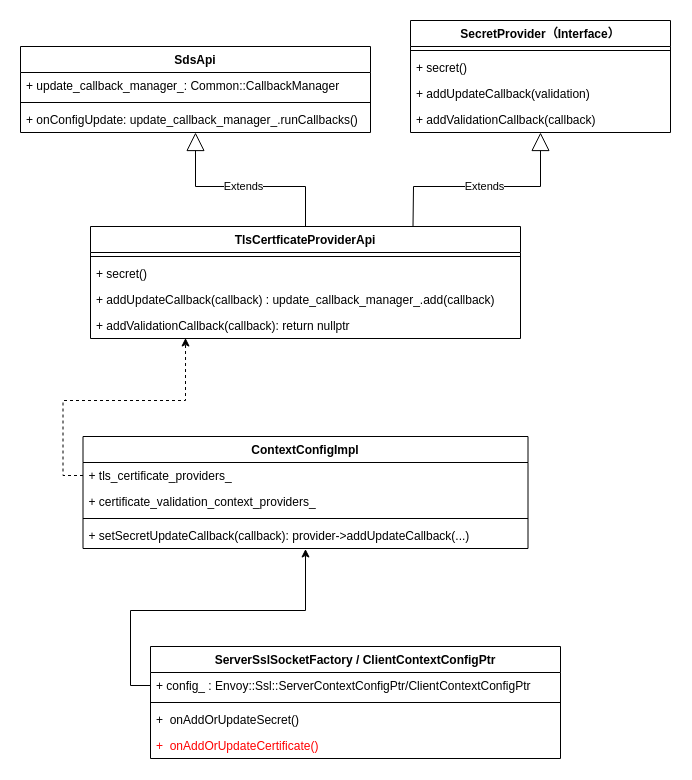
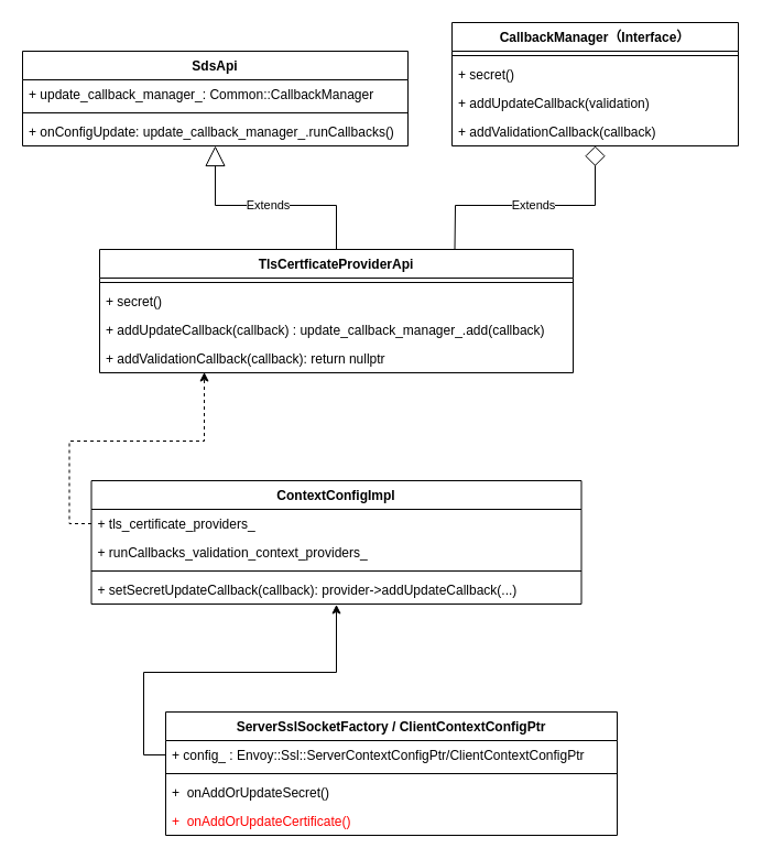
  <mxCell id="0" />
  <mxCell id="1" parent="0" />
  <mxCell id="2" value="SdsApi" style="swimlane;fontStyle=1;align=center;verticalAlign=top;childLayout=stackLayout;horizontal=1;startSize=26;horizontalStack=0;resizeParent=1;resizeParentMax=0;resizeLast=0;collapsible=1;marginBottom=0;" vertex="1" parent="1"><mxGeometry x="20" y="46" width="350" height="86" as="geometry" /></mxCell>
  <mxCell id="3" value="+ update_callback_manager_: Common::CallbackManager" style="text;strokeColor=none;fillColor=none;align=left;verticalAlign=top;spacingLeft=4;spacingRight=4;overflow=hidden;rotatable=0;points=[[0,0.5],[1,0.5]];portConstraint=eastwest;" vertex="1" parent="2"><mxGeometry y="26" width="350" height="26" as="geometry" /></mxCell>
  <mxCell id="4" value="" style="line;strokeWidth=1;fillColor=none;align=left;verticalAlign=middle;spacingTop=-1;spacingLeft=3;spacingRight=3;rotatable=0;labelPosition=right;points=[];portConstraint=eastwest;" vertex="1" parent="2"><mxGeometry y="52" width="350" height="8" as="geometry" /></mxCell>
  <mxCell id="5" value="+ onConfigUpdate: update_callback_manager_.runCallbacks()" style="text;strokeColor=none;fillColor=none;align=left;verticalAlign=top;spacingLeft=4;spacingRight=4;overflow=hidden;rotatable=0;points=[[0,0.5],[1,0.5]];portConstraint=eastwest;" vertex="1" parent="2"><mxGeometry y="60" width="350" height="26" as="geometry" /></mxCell>
  <mxCell id="6" value="TlsCertficateProviderApi" style="swimlane;fontStyle=1;align=center;verticalAlign=top;childLayout=stackLayout;horizontal=1;startSize=26;horizontalStack=0;resizeParent=1;resizeParentMax=0;resizeLast=0;collapsible=1;marginBottom=0;" vertex="1" parent="1"><mxGeometry x="90" y="226" width="430" height="112" as="geometry" /></mxCell>
  <mxCell id="7" value="" style="line;strokeWidth=1;fillColor=none;align=left;verticalAlign=middle;spacingTop=-1;spacingLeft=3;spacingRight=3;rotatable=0;labelPosition=right;points=[];portConstraint=eastwest;" vertex="1" parent="6"><mxGeometry y="26" width="430" height="8" as="geometry" /></mxCell>
  <mxCell id="8" value="+ secret()" style="text;strokeColor=none;fillColor=none;align=left;verticalAlign=top;spacingLeft=4;spacingRight=4;overflow=hidden;rotatable=0;points=[[0,0.5],[1,0.5]];portConstraint=eastwest;" vertex="1" parent="6"><mxGeometry y="34" width="430" height="26" as="geometry" /></mxCell>
  <mxCell id="9" value="+ addUpdateCallback(callback) : update_callback_manager_.add(callback) " style="text;strokeColor=none;fillColor=none;align=left;verticalAlign=top;spacingLeft=4;spacingRight=4;overflow=hidden;rotatable=0;points=[[0,0.5],[1,0.5]];portConstraint=eastwest;" vertex="1" parent="6"><mxGeometry y="60" width="430" height="26" as="geometry" /></mxCell>
  <mxCell id="10" value="+ addValidationCallback(callback): return nullptr" style="text;strokeColor=none;fillColor=none;align=left;verticalAlign=top;spacingLeft=4;spacingRight=4;overflow=hidden;rotatable=0;points=[[0,0.5],[1,0.5]];portConstraint=eastwest;" vertex="1" parent="6"><mxGeometry y="86" width="430" height="26" as="geometry" /></mxCell>
  <mxCell id="11" value="Extends" style="endArrow=block;endSize=16;endFill=0;html=1;rounded=0;exitX=0.5;exitY=0;exitDx=0;exitDy=0;" edge="1" parent="1" source="6" target="5"><mxGeometry width="160" relative="1" as="geometry"><mxPoint x="180" y="186" as="sourcePoint" /><mxPoint x="340" y="186" as="targetPoint" /><Array as="points"><mxPoint x="305" y="186" /><mxPoint x="195" y="186" /></Array></mxGeometry></mxCell>
- <mxCell id="12" value="SecretProvider（Interface）" style="swimlane;fontStyle=1;align=center;verticalAlign=top;childLayout=stackLayout;horizontal=1;startSize=26;horizontalStack=0;resizeParent=1;resizeParentMax=0;resizeLast=0;collapsible=1;marginBottom=0;" vertex="1" parent="1"><mxGeometry x="410" y="20" width="260" height="112" as="geometry" /></mxCell>
+ <mxCell id="12" value="CallbackManager（Interface）" style="swimlane;fontStyle=1;align=center;verticalAlign=top;childLayout=stackLayout;horizontal=1;startSize=26;horizontalStack=0;resizeParent=1;resizeParentMax=0;resizeLast=0;collapsible=1;marginBottom=0;" vertex="1" parent="1"><mxGeometry x="410" y="20" width="260" height="112" as="geometry" /></mxCell>
  <mxCell id="13" value="" style="line;strokeWidth=1;fillColor=none;align=left;verticalAlign=middle;spacingTop=-1;spacingLeft=3;spacingRight=3;rotatable=0;labelPosition=right;points=[];portConstraint=eastwest;" vertex="1" parent="12"><mxGeometry y="26" width="260" height="8" as="geometry" /></mxCell>
  <mxCell id="14" value="+ secret()" style="text;strokeColor=none;fillColor=none;align=left;verticalAlign=top;spacingLeft=4;spacingRight=4;overflow=hidden;rotatable=0;points=[[0,0.5],[1,0.5]];portConstraint=eastwest;" vertex="1" parent="12"><mxGeometry y="34" width="260" height="26" as="geometry" /></mxCell>
  <mxCell id="15" value="+ addUpdateCallback(validation)" style="text;strokeColor=none;fillColor=none;align=left;verticalAlign=top;spacingLeft=4;spacingRight=4;overflow=hidden;rotatable=0;points=[[0,0.5],[1,0.5]];portConstraint=eastwest;" vertex="1" parent="12"><mxGeometry y="60" width="260" height="26" as="geometry" /></mxCell>
  <mxCell id="16" value="+ addValidationCallback(callback)" style="text;strokeColor=none;fillColor=none;align=left;verticalAlign=top;spacingLeft=4;spacingRight=4;overflow=hidden;rotatable=0;points=[[0,0.5],[1,0.5]];portConstraint=eastwest;" vertex="1" parent="12"><mxGeometry y="86" width="260" height="26" as="geometry" /></mxCell>
- <mxCell id="17" value="Extends" style="endArrow=block;endSize=16;endFill=0;html=1;rounded=0;exitX=0.75;exitY=0;exitDx=0;exitDy=0;" edge="1" parent="1" source="6" target="16"><mxGeometry width="160" relative="1" as="geometry"><mxPoint x="315" y="236" as="sourcePoint" /><mxPoint x="205" y="142" as="targetPoint" /><Array as="points"><mxPoint x="413" y="186" /><mxPoint x="540" y="186" /></Array></mxGeometry></mxCell>
+ <mxCell id="17" value="Extends" style="endArrow=diamond;endSize=16;endFill=0;html=1;rounded=0;exitX=0.75;exitY=0;exitDx=0;exitDy=0;" edge="1" parent="1" source="6" target="16"><mxGeometry width="160" relative="1" as="geometry"><mxPoint x="315" y="236" as="sourcePoint" /><mxPoint x="205" y="142" as="targetPoint" /><Array as="points"><mxPoint x="413" y="186" /><mxPoint x="540" y="186" /></Array></mxGeometry></mxCell>
  <mxCell id="18" value="ContextConfigImpl" style="swimlane;fontStyle=1;align=center;verticalAlign=top;childLayout=stackLayout;horizontal=1;startSize=26;horizontalStack=0;resizeParent=1;resizeParentMax=0;resizeLast=0;collapsible=1;marginBottom=0;" vertex="1" parent="1"><mxGeometry x="82.5" y="436" width="445" height="112" as="geometry" /></mxCell>
  <mxCell id="19" value="+ tls_certificate_providers_" style="text;strokeColor=none;fillColor=none;align=left;verticalAlign=top;spacingLeft=4;spacingRight=4;overflow=hidden;rotatable=0;points=[[0,0.5],[1,0.5]];portConstraint=eastwest;" vertex="1" parent="18"><mxGeometry y="26" width="445" height="26" as="geometry" /></mxCell>
- <mxCell id="20" value="+ certificate_validation_context_providers_" style="text;strokeColor=none;fillColor=none;align=left;verticalAlign=top;spacingLeft=4;spacingRight=4;overflow=hidden;rotatable=0;points=[[0,0.5],[1,0.5]];portConstraint=eastwest;" vertex="1" parent="18"><mxGeometry y="52" width="445" height="26" as="geometry" /></mxCell>
+ <mxCell id="20" value="+ runCallbacks_validation_context_providers_" style="text;strokeColor=none;fillColor=none;align=left;verticalAlign=top;spacingLeft=4;spacingRight=4;overflow=hidden;rotatable=0;points=[[0,0.5],[1,0.5]];portConstraint=eastwest;" vertex="1" parent="18"><mxGeometry y="52" width="445" height="26" as="geometry" /></mxCell>
  <mxCell id="21" value="" style="line;strokeWidth=1;fillColor=none;align=left;verticalAlign=middle;spacingTop=-1;spacingLeft=3;spacingRight=3;rotatable=0;labelPosition=right;points=[];portConstraint=eastwest;" vertex="1" parent="18"><mxGeometry y="78" width="445" height="8" as="geometry" /></mxCell>
  <mxCell id="22" value="+ setSecretUpdateCallback(callback): provider-&gt;addUpdateCallback(...)" style="text;strokeColor=none;fillColor=none;align=left;verticalAlign=top;spacingLeft=4;spacingRight=4;overflow=hidden;rotatable=0;points=[[0,0.5],[1,0.5]];portConstraint=eastwest;" vertex="1" parent="18"><mxGeometry y="86" width="445" height="26" as="geometry" /></mxCell>
  <mxCell id="23" value="ServerSslSocketFactory / ClientContextConfigPtr" style="swimlane;fontStyle=1;align=center;verticalAlign=top;childLayout=stackLayout;horizontal=1;startSize=26;horizontalStack=0;resizeParent=1;resizeParentMax=0;resizeLast=0;collapsible=1;marginBottom=0;" vertex="1" parent="1"><mxGeometry x="150" y="646" width="410" height="112" as="geometry" /></mxCell>
  <mxCell id="24" value="+ config_ : Envoy::Ssl::ServerContextConfigPtr/ClientContextConfigPtr&#10;" style="text;strokeColor=none;fillColor=none;align=left;verticalAlign=top;spacingLeft=4;spacingRight=4;overflow=hidden;rotatable=0;points=[[0,0.5],[1,0.5]];portConstraint=eastwest;" vertex="1" parent="23"><mxGeometry y="26" width="410" height="26" as="geometry" /></mxCell>
  <mxCell id="25" value="" style="line;strokeWidth=1;fillColor=none;align=left;verticalAlign=middle;spacingTop=-1;spacingLeft=3;spacingRight=3;rotatable=0;labelPosition=right;points=[];portConstraint=eastwest;" vertex="1" parent="23"><mxGeometry y="52" width="410" height="8" as="geometry" /></mxCell>
  <mxCell id="26" value="+  onAddOrUpdateSecret()" style="text;strokeColor=none;fillColor=none;align=left;verticalAlign=top;spacingLeft=4;spacingRight=4;overflow=hidden;rotatable=0;points=[[0,0.5],[1,0.5]];portConstraint=eastwest;" vertex="1" parent="23"><mxGeometry y="60" width="410" height="26" as="geometry" /></mxCell>
  <mxCell id="27" value="+  onAddOrUpdateCertificate()" style="text;strokeColor=none;fillColor=none;align=left;verticalAlign=top;spacingLeft=4;spacingRight=4;overflow=hidden;rotatable=0;points=[[0,0.5],[1,0.5]];portConstraint=eastwest;fontColor=#FF0000;" vertex="1" parent="23"><mxGeometry y="86" width="410" height="26" as="geometry" /></mxCell>
  <mxCell id="28" style="edgeStyle=orthogonalEdgeStyle;rounded=0;orthogonalLoop=1;jettySize=auto;html=1;exitX=0;exitY=0.5;exitDx=0;exitDy=0;entryX=0.5;entryY=1.019;entryDx=0;entryDy=0;entryPerimeter=0;" edge="1" parent="1" source="24" target="22"><mxGeometry relative="1" as="geometry" /></mxCell>
  <mxCell id="29" style="edgeStyle=orthogonalEdgeStyle;rounded=0;orthogonalLoop=1;jettySize=auto;html=1;exitX=0;exitY=0.5;exitDx=0;exitDy=0;entryX=0.221;entryY=0.981;entryDx=0;entryDy=0;entryPerimeter=0;dashed=1;" edge="1" parent="1" source="19" target="10"><mxGeometry relative="1" as="geometry" /></mxCell>
